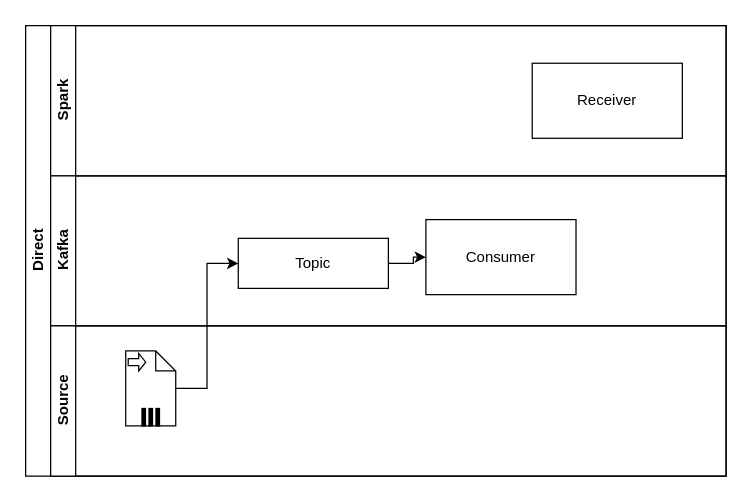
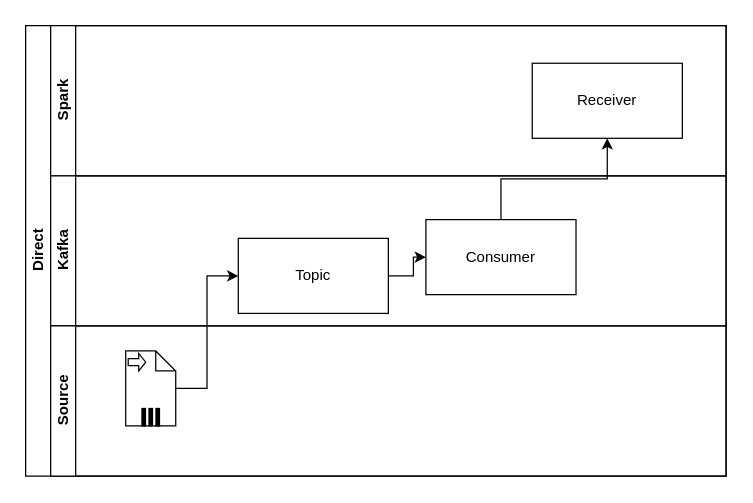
  <mxCell id="0" />
  <mxCell id="1" parent="0" />
  <mxCell id="2" value="Direct" style="swimlane;html=1;childLayout=stackLayout;resizeParent=1;resizeParentMax=0;horizontal=0;startSize=20;horizontalStack=0;" vertex="1" parent="1"><mxGeometry x="20" y="20" width="560" height="360" as="geometry" /></mxCell>
  <mxCell id="3" value="Spark" style="swimlane;html=1;startSize=20;horizontal=0;" vertex="1" parent="2"><mxGeometry x="20" width="540" height="120" as="geometry" /></mxCell>
  <mxCell id="4" value="Receiver" style="rounded=0;whiteSpace=wrap;html=1;" vertex="1" parent="3"><mxGeometry x="385" y="30" width="120" height="60" as="geometry" /></mxCell>
  <mxCell id="5" value="Kafka" style="swimlane;html=1;startSize=20;horizontal=0;" vertex="1" parent="2"><mxGeometry x="20" y="120" width="540" height="120" as="geometry" /></mxCell>
  <mxCell id="6" style="edgeStyle=orthogonalEdgeStyle;rounded=0;orthogonalLoop=1;jettySize=auto;html=1;entryX=0;entryY=0.5;entryDx=0;entryDy=0;" edge="1" parent="5" source="7" target="8"><mxGeometry relative="1" as="geometry" /></mxCell>
- <mxCell id="7" value="Topic" style="rounded=0;whiteSpace=wrap;html=1;" vertex="1" parent="5"><mxGeometry x="150" y="50" width="120" height="40" as="geometry" /></mxCell>
+ <mxCell id="7" value="Topic" style="rounded=0;whiteSpace=wrap;html=1;" vertex="1" parent="5"><mxGeometry x="150" y="50" width="120" height="60" as="geometry" /></mxCell>
  <mxCell id="8" value="Consumer" style="rounded=0;whiteSpace=wrap;html=1;" vertex="1" parent="5"><mxGeometry x="300" y="35" width="120" height="60" as="geometry" /></mxCell>
  <mxCell id="9" value="Source" style="swimlane;html=1;startSize=20;horizontal=0;" vertex="1" parent="2"><mxGeometry x="20" y="240" width="540" height="120" as="geometry" /></mxCell>
  <mxCell id="10" value="" style="shape=note;whiteSpace=wrap;size=16;html=1;dropTarget=0;" vertex="1" parent="9"><mxGeometry x="60" y="20" width="40" height="60" as="geometry" /></mxCell>
  <mxCell id="11" value="" style="html=1;shape=singleArrow;arrowWidth=0.4;arrowSize=0.4;outlineConnect=0;" vertex="1" parent="10"><mxGeometry width="14" height="14" relative="1" as="geometry"><mxPoint x="2" y="2" as="offset" /></mxGeometry></mxCell>
  <mxCell id="12" value="" style="html=1;whiteSpace=wrap;shape=parallelMarker;outlineConnect=0;" vertex="1" parent="10"><mxGeometry x="0.5" y="1" width="14" height="14" relative="1" as="geometry"><mxPoint x="-7" y="-14" as="offset" /></mxGeometry></mxCell>
+ <mxCell id="13" value="" style="edgeStyle=orthogonalEdgeStyle;rounded=0;orthogonalLoop=1;jettySize=auto;html=1;" edge="1" parent="2" source="8" target="4"><mxGeometry relative="1" as="geometry" /></mxCell>
  <mxCell id="14" style="edgeStyle=orthogonalEdgeStyle;rounded=0;orthogonalLoop=1;jettySize=auto;html=1;entryX=0;entryY=0.5;entryDx=0;entryDy=0;" edge="1" parent="2" source="10" target="7"><mxGeometry relative="1" as="geometry" /></mxCell>
